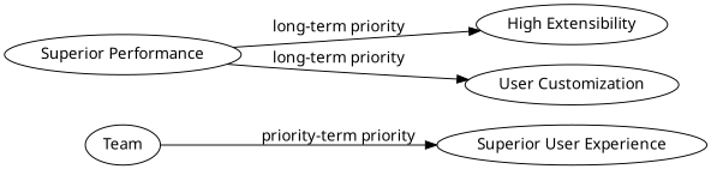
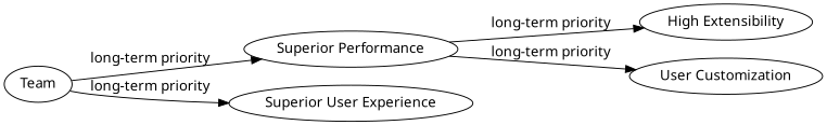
  digraph {
    fontname="Noto Sans"
    rankdir=LR
    node [fontname="Noto Sans"]
    edge [fontname="Noto Sans"]
    Team
    "Superior Performance"
    "Superior User Experience"
    "High Extensibility"
    "User Customization"
-   Team -> "Superior User Experience" [label="priority-term priority"]
+   Team -> "Superior Performance" [label="long-term priority"]
+   Team -> "Superior User Experience" [label="long-term priority"]
    "Superior Performance" -> "High Extensibility" [label="long-term priority"]
    "Superior Performance" -> "User Customization" [label="long-term priority"]
  }
